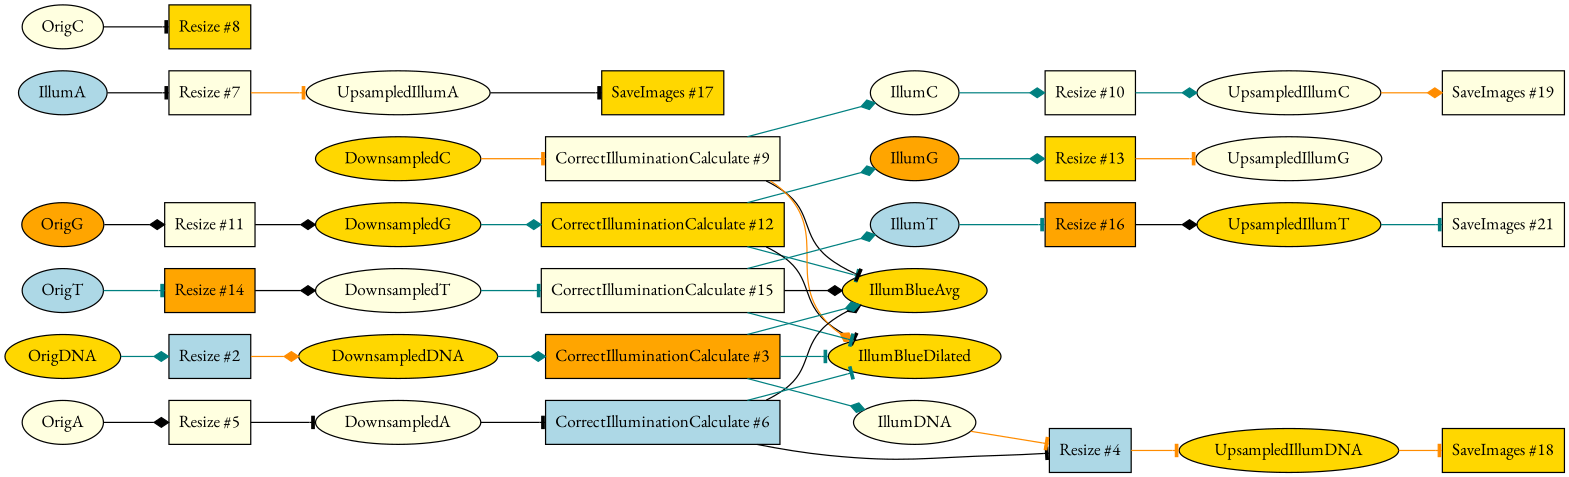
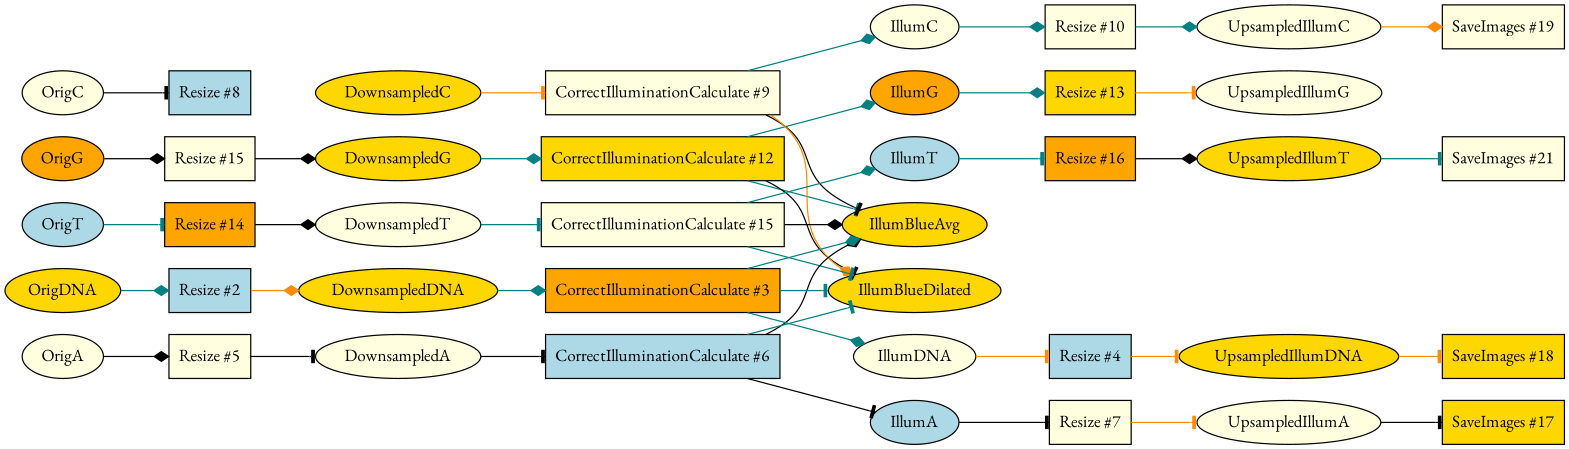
  strict digraph {
    fontname="EB Garamond"
    rankdir=LR
    node [fillcolor=lightyellow fontname="EB Garamond" shape=ellipse style=filled type=image]
    edge [arrowhead=tee color=teal fontname="EB Garamond" type=image_output]
    n1 [enabled=True fillcolor=gold label="CorrectIlluminationCalculate #12" module_name=CorrectIlluminationCalculate module_num=12 original_num=12 shape=box stable_id=CorrectIlluminationCalculate_35c6e410 type=module]
    n2 [fillcolor=gold label=IllumBlueAvg]
    n3 [fillcolor=gold label=IllumBlueDilated]
    n4 [fillcolor=orange label=IllumG]
    n5 [enabled=True fillcolor=gold label="Resize #13" module_name=Resize module_num=13 original_num=13 shape=box stable_id=Resize_c7556b0 type=module]
    n6 [enabled=True label="CorrectIlluminationCalculate #9" module_name=CorrectIlluminationCalculate module_num=9 original_num=9 shape=box stable_id=CorrectIlluminationCalculate_4f2a1071 type=module]
    n7 [label=IllumC]
    n8 [enabled=True label="Resize #10" module_name=Resize module_num=10 original_num=10 shape=box stable_id=Resize_8daf000f type=module]
    n9 [enabled=True label="CorrectIlluminationCalculate #15" module_name=CorrectIlluminationCalculate module_num=15 original_num=15 shape=box stable_id=CorrectIlluminationCalculate_6eb8df9a type=module]
    n10 [fillcolor=lightblue label=IllumT]
    n11 [enabled=True fillcolor=orange label="Resize #16" module_name=Resize module_num=16 original_num=16 shape=box stable_id=Resize_d6a89fac type=module]
    n12 [enabled=True fillcolor=lightblue label="CorrectIlluminationCalculate #6" module_name=CorrectIlluminationCalculate module_num=6 original_num=6 shape=box stable_id=CorrectIlluminationCalculate_7124d077 type=module]
    n13 [fillcolor=lightblue label=IllumA]
    n14 [enabled=True label="Resize #7" module_name=Resize module_num=7 original_num=7 shape=box stable_id=Resize_5a1061b5 type=module]
    n15 [enabled=True fillcolor=orange label="CorrectIlluminationCalculate #3" module_name=CorrectIlluminationCalculate module_num=3 original_num=3 shape=box stable_id=CorrectIlluminationCalculate_85b36b98 type=module]
    n16 [label=IllumDNA]
    n17 [enabled=True fillcolor=lightblue label="Resize #4" module_name=Resize module_num=4 original_num=4 shape=box stable_id=Resize_9b4fd0f7 type=module]
-   n18 [enabled=True fillcolor=gold label="Resize #8" module_name=Resize module_num=8 original_num=8 shape=box stable_id=Resize_15a90887 type=module]
+   n18 [enabled=True fillcolor=lightblue label="Resize #8" module_name=Resize module_num=8 original_num=8 shape=box stable_id=Resize_15a90887 type=module]
    n19 [fillcolor=gold label=DownsampledC]
    n20 [label=UpsampledIllumA]
    n21 [enabled=True fillcolor=gold label="SaveImages #17" module_name=SaveImages module_num=17 original_num=17 shape=box stable_id=SaveImages_ba7bc902 type=module]
    n22 [enabled=True fillcolor=orange label="Resize #14" module_name=Resize module_num=14 original_num=14 shape=box stable_id=Resize_680cda47 type=module]
    n23 [label=DownsampledT]
    n24 [label=UpsampledIllumC]
    n25 [enabled=True label="SaveImages #19" module_name=SaveImages module_num=19 original_num=19 shape=box stable_id=SaveImages_d6bb074a type=module]
    n26 [enabled=True fillcolor=lightblue label="Resize #2" module_name=Resize module_num=2 original_num=2 shape=box stable_id=Resize_97399754 type=module]
    n27 [fillcolor=gold label=DownsampledDNA]
    n28 [fillcolor=gold label=UpsampledIllumDNA]
    n29 [enabled=True fillcolor=gold label="SaveImages #18" module_name=SaveImages module_num=18 original_num=18 shape=box stable_id=SaveImages_5925a135 type=module]
    n30 [enabled=True label="Resize #5" module_name=Resize module_num=5 original_num=5 shape=box stable_id=Resize_ba4f0f0 type=module]
    n31 [label=DownsampledA]
-   n32 [enabled=True label="Resize #11" module_name=Resize module_num=11 original_num=11 shape=box stable_id=Resize_c3a9e81e type=module]
+   n32 [enabled=True label="Resize #15" module_name=Resize module_num=11 original_num=11 shape=box stable_id=Resize_c3a9e81e type=module]
    n33 [fillcolor=gold label=DownsampledG]
    n34 [label=UpsampledIllumG]
    n35 [fillcolor=gold label=UpsampledIllumT]
    n36 [enabled=True label="SaveImages #21" module_name=SaveImages module_num=21 original_num=21 shape=box stable_id=SaveImages_3c50b5ba type=module]
    n37 [label=OrigA]
    n38 [label=OrigC]
    n39 [fillcolor=gold label=OrigDNA]
    n40 [fillcolor=orange label=OrigG]
    n41 [fillcolor=lightblue label=OrigT]
    n1 -> n2
    n1 -> n3 [color=black]
    n1 -> n4 [arrowhead=diamond]
    n4 -> n5 [arrowhead=diamond type=image_input]
    n5 -> n34 [color=darkorange]
    n6 -> n2 [color=black]
    n6 -> n3 [arrowhead=diamond color=darkorange]
    n6 -> n7 [arrowhead=diamond]
    n7 -> n8 [arrowhead=diamond type=image_input]
    n8 -> n24 [arrowhead=diamond]
    n9 -> n2 [arrowhead=diamond color=black]
    n9 -> n3
    n9 -> n10 [arrowhead=diamond]
    n10 -> n11 [type=image_input]
    n11 -> n35 [arrowhead=diamond color=black]
    n12 -> n2 [arrowhead=diamond color=black]
    n12 -> n3
-   n12 -> n17 [color=black]
+   n12 -> n13 [color=black]
    n13 -> n14 [color=black type=image_input]
    n14 -> n20 [color=darkorange]
    n15 -> n2 [arrowhead=diamond]
    n15 -> n3
    n15 -> n16 [arrowhead=diamond]
    n16 -> n17 [color=darkorange type=image_input]
    n17 -> n28 [color=darkorange]
    n19 -> n6 [color=darkorange type=image_input]
    n20 -> n21 [color=black type=image_input]
    n22 -> n23 [arrowhead=diamond color=black]
    n23 -> n9 [type=image_input]
    n24 -> n25 [arrowhead=diamond color=darkorange type=image_input]
    n26 -> n27 [arrowhead=diamond color=darkorange]
    n27 -> n15 [arrowhead=diamond type=image_input]
    n28 -> n29 [color=darkorange type=image_input]
    n30 -> n31 [color=black]
    n31 -> n12 [color=black type=image_input]
    n32 -> n33 [arrowhead=diamond color=black]
    n33 -> n1 [arrowhead=diamond type=image_input]
    n35 -> n36 [type=image_input]
    n37 -> n30 [arrowhead=diamond color=black type=image_input]
    n38 -> n18 [color=black type=image_input]
    n39 -> n26 [arrowhead=diamond type=image_input]
    n40 -> n32 [arrowhead=diamond color=black type=image_input]
    n41 -> n22 [type=image_input]
  }
